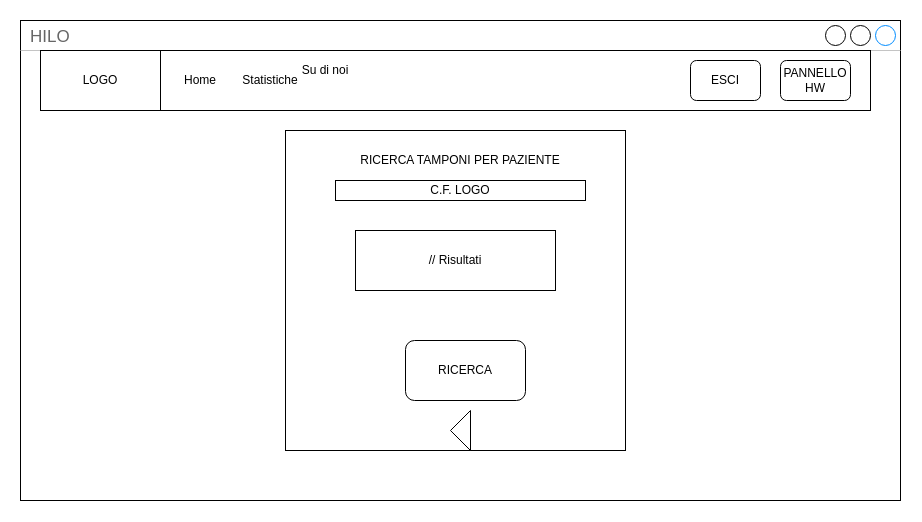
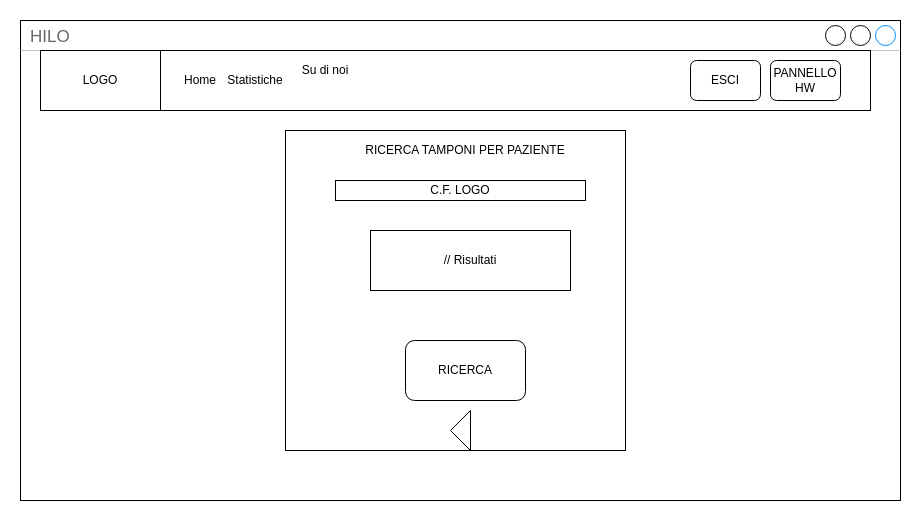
  <mxCell id="0" />
  <mxCell id="1" parent="0" />
  <mxCell id="2" value="HILO" style="strokeWidth=1;shadow=0;dashed=0;align=center;html=1;shape=mxgraph.mockup.containers.window;align=left;verticalAlign=top;spacingLeft=8;strokeColor2=#008cff;strokeColor3=#c4c4c4;fontColor=#666666;mainText=;fontSize=17;labelBackgroundColor=none;" vertex="1" parent="1"><mxGeometry x="20" y="20" width="880" height="480" as="geometry" /></mxCell>
  <mxCell id="3" value="" style="rounded=0;whiteSpace=wrap;html=1;" vertex="1" parent="1"><mxGeometry x="40" y="50" width="830" height="60" as="geometry" /></mxCell>
  <mxCell id="4" value="LOGO" style="rounded=0;whiteSpace=wrap;html=1;" vertex="1" parent="1"><mxGeometry x="40" y="50" width="120" height="60" as="geometry" /></mxCell>
  <mxCell id="5" value="Home" style="text;html=1;strokeColor=none;fillColor=none;align=center;verticalAlign=middle;whiteSpace=wrap;rounded=0;" vertex="1" parent="1"><mxGeometry x="180" y="70" width="40" height="20" as="geometry" /></mxCell>
- <mxCell id="6" value="Statistiche" style="text;html=1;strokeColor=none;fillColor=none;align=center;verticalAlign=middle;whiteSpace=wrap;rounded=0;" vertex="1" parent="1"><mxGeometry x="250" y="70" width="40" height="20" as="geometry" /></mxCell>
+ <mxCell id="6" value="Statistiche" style="text;html=1;strokeColor=none;fillColor=none;align=center;verticalAlign=middle;whiteSpace=wrap;rounded=0;" vertex="1" parent="1"><mxGeometry x="235" y="70" width="40" height="20" as="geometry" /></mxCell>
  <mxCell id="7" value="Su di noi" style="text;html=1;strokeColor=none;fillColor=none;align=center;verticalAlign=middle;whiteSpace=wrap;rounded=0;" vertex="1" parent="1"><mxGeometry x="300" y="60" width="50" height="20" as="geometry" /></mxCell>
  <mxCell id="8" value="ESCI" style="rounded=1;whiteSpace=wrap;html=1;" vertex="1" parent="1"><mxGeometry x="690" y="60" width="70" height="40" as="geometry" /></mxCell>
  <mxCell id="9" value="" style="rounded=0;whiteSpace=wrap;html=1;" vertex="1" parent="1"><mxGeometry x="285" y="130" width="340" height="320" as="geometry" /></mxCell>
- <mxCell id="10" value="PANNELLO HW" style="rounded=1;whiteSpace=wrap;html=1;" vertex="1" parent="1"><mxGeometry x="780" y="60" width="70" height="40" as="geometry" /></mxCell>
- <mxCell id="11" value="RICERCA TAMPONI PER PAZIENTE" style="text;html=1;strokeColor=none;fillColor=none;align=center;verticalAlign=middle;whiteSpace=wrap;rounded=0;" vertex="1" parent="1"><mxGeometry x="315" y="150" width="290" height="20" as="geometry" /></mxCell>
+ <mxCell id="10" value="PANNELLO HW" style="rounded=1;whiteSpace=wrap;html=1;" vertex="1" parent="1"><mxGeometry x="770" y="60" width="70" height="40" as="geometry" /></mxCell>
+ <mxCell id="11" value="RICERCA TAMPONI PER PAZIENTE" style="text;html=1;strokeColor=none;fillColor=none;align=center;verticalAlign=middle;whiteSpace=wrap;rounded=0;" vertex="1" parent="1"><mxGeometry x="320" y="140" width="290" height="20" as="geometry" /></mxCell>
  <mxCell id="12" value="C.F. LOGO" style="rounded=0;whiteSpace=wrap;html=1;" vertex="1" parent="1"><mxGeometry x="335" y="180" width="250" height="20" as="geometry" /></mxCell>
  <mxCell id="13" value="RICERCA" style="rounded=1;whiteSpace=wrap;html=1;" vertex="1" parent="1"><mxGeometry x="405" y="340" width="120" height="60" as="geometry" /></mxCell>
  <mxCell id="14" value="" style="triangle;whiteSpace=wrap;html=1;direction=west;" vertex="1" parent="1"><mxGeometry x="450" y="410" width="20" height="40" as="geometry" /></mxCell>
- <mxCell id="15" value="// Risultati" style="rounded=0;whiteSpace=wrap;html=1;" vertex="1" parent="1"><mxGeometry x="355" y="230" width="200" height="60" as="geometry" /></mxCell>
+ <mxCell id="15" value="// Risultati" style="rounded=0;whiteSpace=wrap;html=1;" vertex="1" parent="1"><mxGeometry x="370" y="230" width="200" height="60" as="geometry" /></mxCell>
